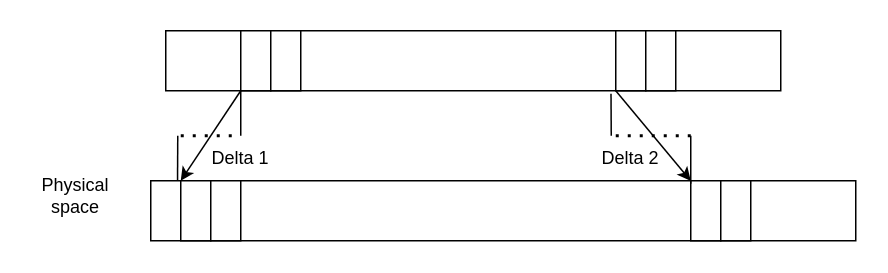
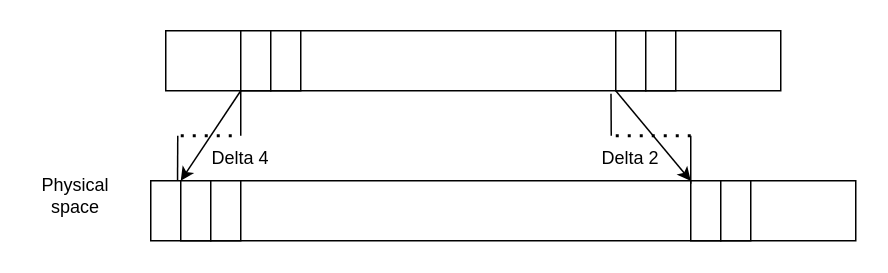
  <mxCell id="0" />
  <mxCell id="1" parent="0" />
  <mxCell id="2" value="" style="rounded=0;whiteSpace=wrap;html=1;" vertex="1" parent="1"><mxGeometry x="110" y="20" width="410" height="40" as="geometry" /></mxCell>
  <mxCell id="3" value="" style="rounded=0;whiteSpace=wrap;html=1;" vertex="1" parent="1"><mxGeometry x="100" y="120" width="470" height="40" as="geometry" /></mxCell>
  <mxCell id="4" value="Physical space" style="text;html=1;strokeColor=none;fillColor=none;align=center;verticalAlign=middle;whiteSpace=wrap;rounded=0;" vertex="1" parent="1"><mxGeometry x="20" y="115" width="60" height="30" as="geometry" /></mxCell>
  <mxCell id="5" value="" style="rounded=0;whiteSpace=wrap;html=1;" vertex="1" parent="1"><mxGeometry x="160" y="20" width="20" height="40" as="geometry" /></mxCell>
  <mxCell id="6" value="" style="rounded=0;whiteSpace=wrap;html=1;" vertex="1" parent="1"><mxGeometry x="180" y="20" width="20" height="40" as="geometry" /></mxCell>
  <mxCell id="7" value="" style="endArrow=classic;html=1;rounded=0;exitX=0;exitY=1;exitDx=0;exitDy=0;" edge="1" parent="1" source="5"><mxGeometry relative="1" as="geometry"><mxPoint x="220" y="230" as="sourcePoint" /><mxPoint x="120" y="120" as="targetPoint" /></mxGeometry></mxCell>
  <mxCell id="8" value="" style="rounded=0;whiteSpace=wrap;html=1;" vertex="1" parent="1"><mxGeometry x="120" y="120" width="20" height="40" as="geometry" /></mxCell>
  <mxCell id="9" value="" style="rounded=0;whiteSpace=wrap;html=1;" vertex="1" parent="1"><mxGeometry x="140" y="120" width="20" height="40" as="geometry" /></mxCell>
  <mxCell id="10" value="" style="endArrow=none;html=1;rounded=0;entryX=0;entryY=1;entryDx=0;entryDy=0;" edge="1" parent="1" target="5"><mxGeometry width="50" height="50" relative="1" as="geometry"><mxPoint x="160" y="90" as="sourcePoint" /><mxPoint x="330" y="200" as="targetPoint" /></mxGeometry></mxCell>
  <mxCell id="11" value="" style="endArrow=none;html=1;rounded=0;exitX=0.038;exitY=0;exitDx=0;exitDy=0;exitPerimeter=0;" edge="1" parent="1" source="3"><mxGeometry width="50" height="50" relative="1" as="geometry"><mxPoint x="170" y="100" as="sourcePoint" /><mxPoint x="118" y="90" as="targetPoint" /></mxGeometry></mxCell>
  <mxCell id="12" value="" style="endArrow=none;dashed=1;html=1;dashPattern=1 3;strokeWidth=2;rounded=0;" edge="1" parent="1"><mxGeometry width="50" height="50" relative="1" as="geometry"><mxPoint x="120" y="90" as="sourcePoint" /><mxPoint x="160" y="90" as="targetPoint" /></mxGeometry></mxCell>
- <mxCell id="13" value="Delta 1" style="text;html=1;strokeColor=none;fillColor=none;align=center;verticalAlign=middle;whiteSpace=wrap;rounded=0;" vertex="1" parent="1"><mxGeometry x="130" y="90" width="60" height="30" as="geometry" /></mxCell>
+ <mxCell id="13" value="Delta 4" style="text;html=1;strokeColor=none;fillColor=none;align=center;verticalAlign=middle;whiteSpace=wrap;rounded=0;" vertex="1" parent="1"><mxGeometry x="130" y="90" width="60" height="30" as="geometry" /></mxCell>
  <mxCell id="14" value="" style="rounded=0;whiteSpace=wrap;html=1;" vertex="1" parent="1"><mxGeometry x="410" y="20" width="20" height="40" as="geometry" /></mxCell>
  <mxCell id="15" value="" style="rounded=0;whiteSpace=wrap;html=1;" vertex="1" parent="1"><mxGeometry x="430" y="20" width="20" height="40" as="geometry" /></mxCell>
  <mxCell id="16" value="" style="rounded=0;whiteSpace=wrap;html=1;" vertex="1" parent="1"><mxGeometry x="460" y="120" width="20" height="40" as="geometry" /></mxCell>
  <mxCell id="17" value="" style="rounded=0;whiteSpace=wrap;html=1;" vertex="1" parent="1"><mxGeometry x="480" y="120" width="20" height="40" as="geometry" /></mxCell>
  <mxCell id="18" value="" style="endArrow=classic;html=1;rounded=0;exitX=0;exitY=1;exitDx=0;exitDy=0;entryX=0;entryY=0;entryDx=0;entryDy=0;" edge="1" parent="1" source="14" target="16"><mxGeometry width="50" height="50" relative="1" as="geometry"><mxPoint x="280" y="250" as="sourcePoint" /><mxPoint x="330" y="200" as="targetPoint" /></mxGeometry></mxCell>
  <mxCell id="19" value="" style="endArrow=none;html=1;rounded=0;entryX=0.724;entryY=1.05;entryDx=0;entryDy=0;entryPerimeter=0;" edge="1" parent="1" target="2"><mxGeometry width="50" height="50" relative="1" as="geometry"><mxPoint x="407" y="90" as="sourcePoint" /><mxPoint x="330" y="200" as="targetPoint" /></mxGeometry></mxCell>
  <mxCell id="20" value="" style="endArrow=none;html=1;rounded=0;exitX=0.766;exitY=0.05;exitDx=0;exitDy=0;exitPerimeter=0;" edge="1" parent="1" source="3"><mxGeometry width="50" height="50" relative="1" as="geometry"><mxPoint x="280" y="250" as="sourcePoint" /><mxPoint x="460" y="90" as="targetPoint" /></mxGeometry></mxCell>
  <mxCell id="21" value="" style="endArrow=none;dashed=1;html=1;dashPattern=1 3;strokeWidth=2;rounded=0;" edge="1" parent="1"><mxGeometry width="50" height="50" relative="1" as="geometry"><mxPoint x="410" y="90" as="sourcePoint" /><mxPoint x="460" y="90" as="targetPoint" /></mxGeometry></mxCell>
  <mxCell id="22" value="Delta 2" style="text;html=1;strokeColor=none;fillColor=none;align=center;verticalAlign=middle;whiteSpace=wrap;rounded=0;" vertex="1" parent="1"><mxGeometry x="390" y="90" width="60" height="30" as="geometry" /></mxCell>
